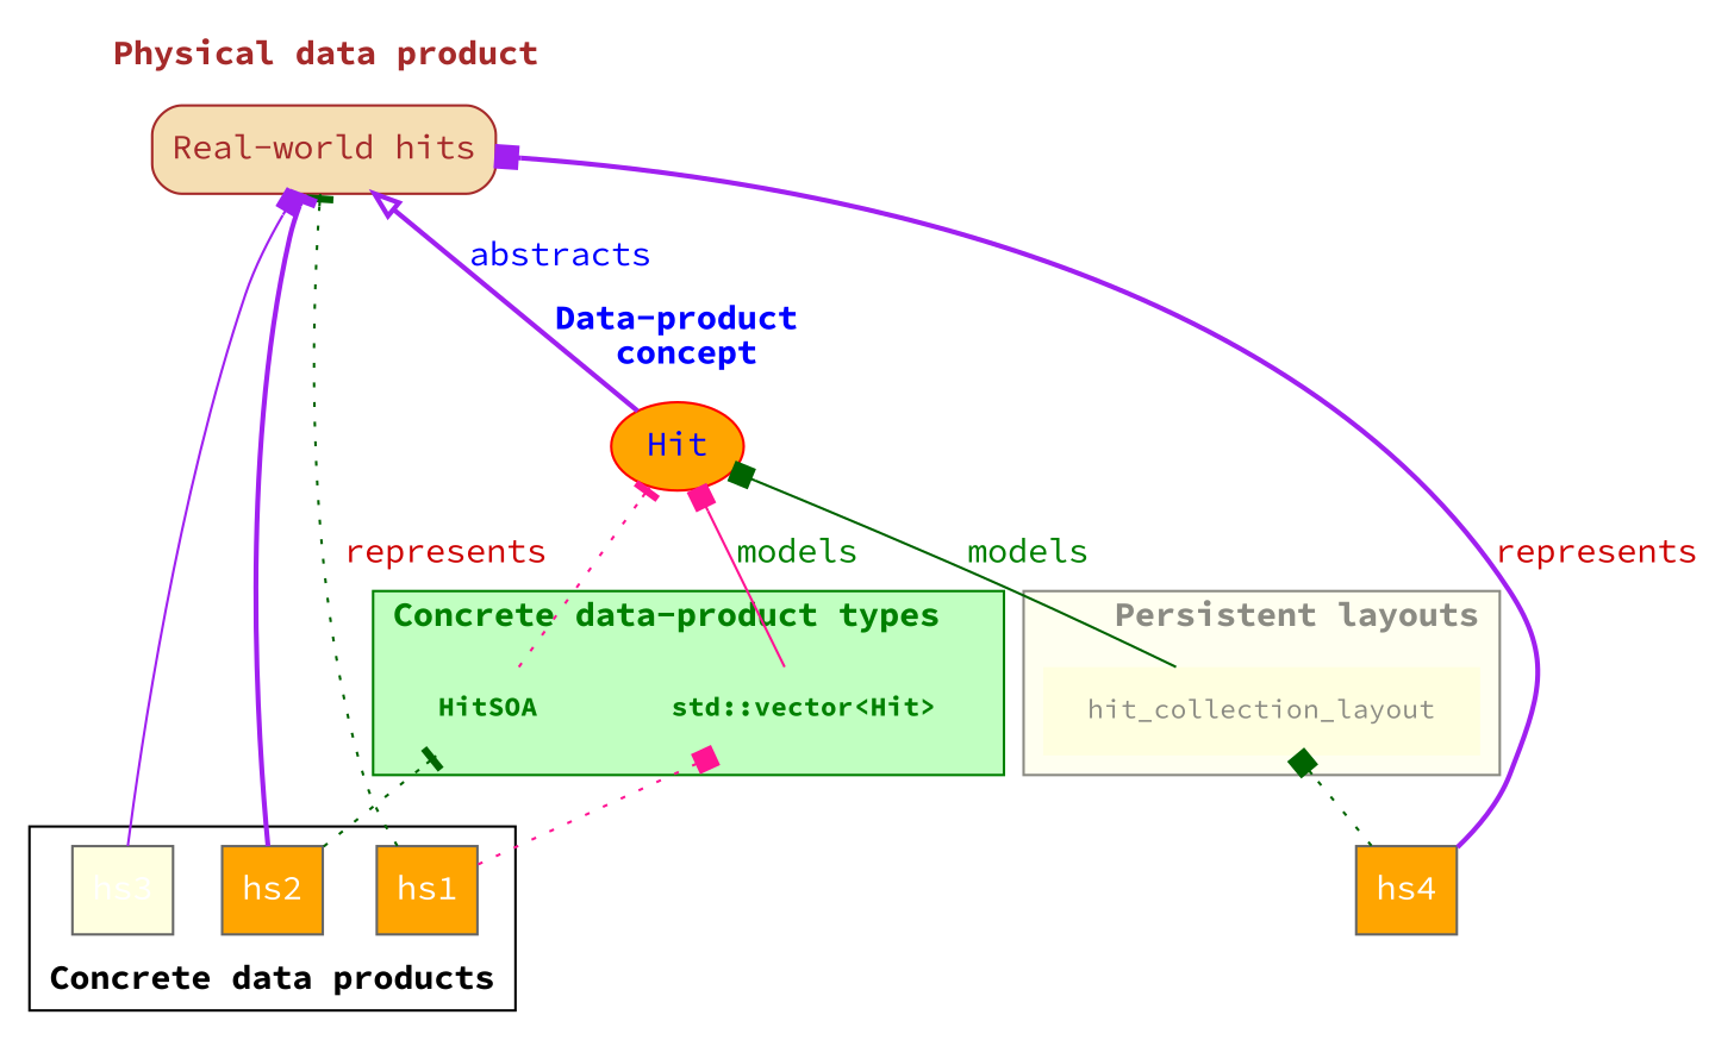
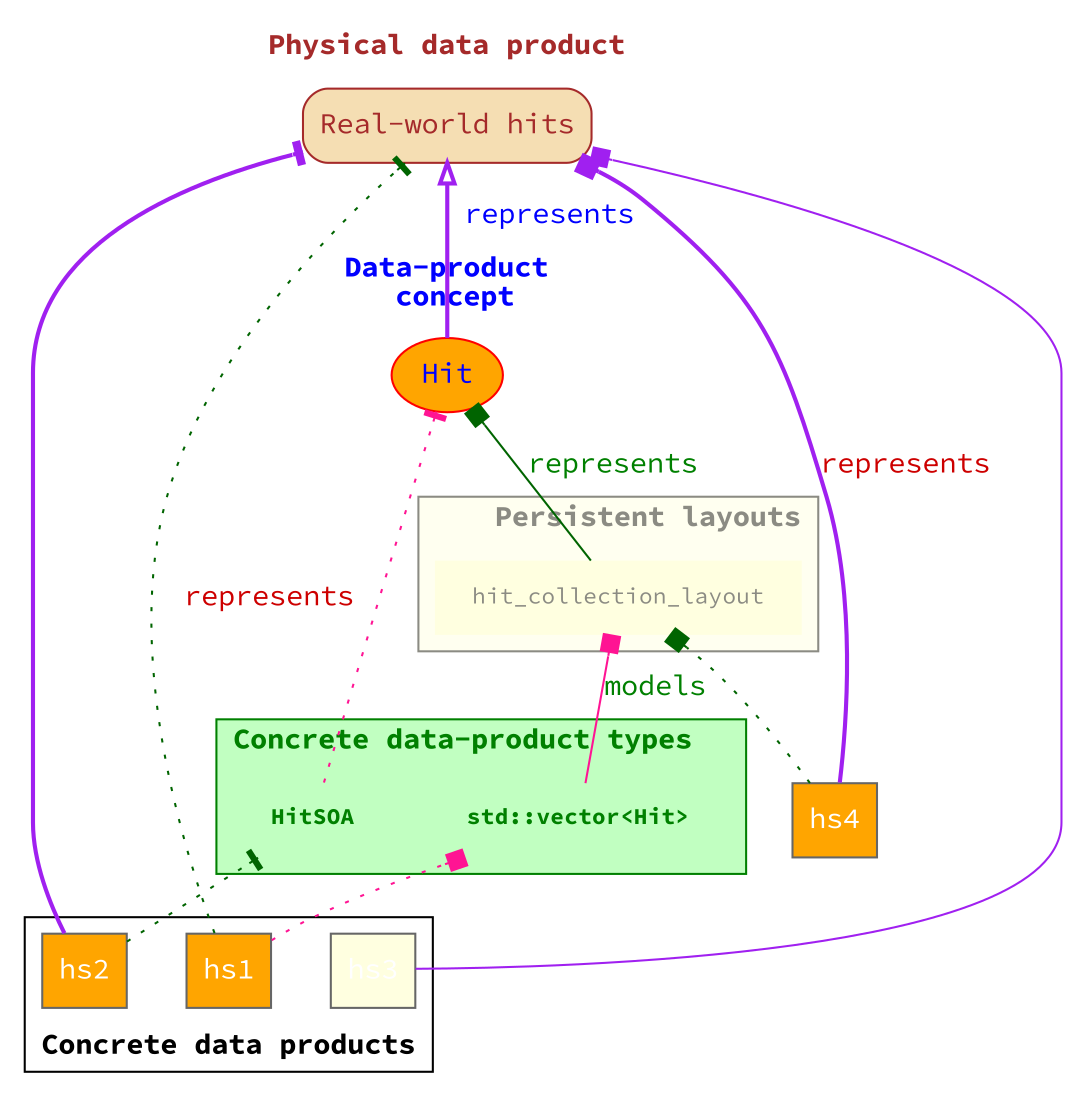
  digraph {
    fontname="Source Code Pro"
    rankdir=BT
    node [color=gray40 fillcolor=orange fontcolor=white fontname="Source Code Pro" shape=box style=filled]
    edge [arrowhead=box color=purple fontcolor=webgreen fontname="Source Code Pro" style=dotted]
    n1 [color=red fontcolor=blue label=Hit shape=ellipse style="filled,rounded"]
    n2 [color=brown fillcolor=wheat fontcolor=brown label=<Real-world hits> style="filled,rounded"]
    n3 [fontcolor=webgreen fontsize=11 label=<<b>std::vector&lt;Hit&gt;</b>> margin="0.25,0" peripheries=0 style=plaintext color="" fillcolor=""]
    n4 [fontcolor=webgreen fontsize=11 label=<<b>HitSOA</b>> margin="0.25,0" peripheries=0 style=plaintext color="" fillcolor=""]
    hit_collection_layout [color=blue fillcolor=lightyellow fontcolor=ivory4 fontsize=11 margin="0.25,0" peripheries=0 style="plaintext,filled"]
    hs1 [width=0.1]
    hs2 [width=0.1]
    hs3 [fillcolor=lightyellow width=0.1]
    hs4 [width=0.1]
    subgraph cluster_1 {
      color=none
      fontcolor=blue
      label=<<b>Data-product<br/> concept</b>>
      labelloc=b
      n1
    }
    subgraph cluster_2 {
      color=none
      fontcolor=brown
      label=<<b>Physical data product</b>>
      labelloc=b
      n2
    }
    subgraph cluster_3 {
      color=webgreen
      fillcolor=darkseagreen1
      fontcolor=webgreen
      label=<<b>Concrete data-product types</b>>
      labeljust=l
      labelloc=b
      style=filled
      n3
      n4
    }
    subgraph cluster_4 {
      color=ivory4
      fillcolor=ivory1
      fontcolor=ivory4
      label=<<b>Persistent layouts</b>>
      labeljust=r
      labelloc=b
      style=filled
      hit_collection_layout
    }
    subgraph cluster_5 {
      color=black
      label=<<b>Concrete data products</b>>
      labeljust=l
      hs1
      hs2
      hs3
    }
-   n1 -> n2 [arrowhead=onormal fontcolor=blue label=abstracts style=bold]
-   n3 -> n1 [color=deeppink label=models style=solid]
+   n1 -> n2 [arrowhead=onormal fontcolor=blue label=" represents" style=bold]
+   n3 -> hit_collection_layout [color=deeppink label=models style=solid]
    n4 -> n1 [arrowhead=tee color=deeppink]
-   hit_collection_layout -> n1 [color=darkgreen label=models style=solid]
+   hit_collection_layout -> n1 [color=darkgreen label=represents style=solid]
    hs1 -> n2 [arrowhead=tee color=darkgreen fontcolor=red3 label=" represents"]
    hs1 -> n3 [color=deeppink]
    hs2 -> n2 [arrowhead=tee fontcolor=red3 style=bold]
    hs2 -> n4 [arrowhead=tee color=darkgreen]
    hs3 -> n2 [fontcolor=red3 style=solid]
    hs4 -> n2 [fontcolor=red3 label=represents style=bold]
    hs4 -> hit_collection_layout [color=darkgreen]
  }
